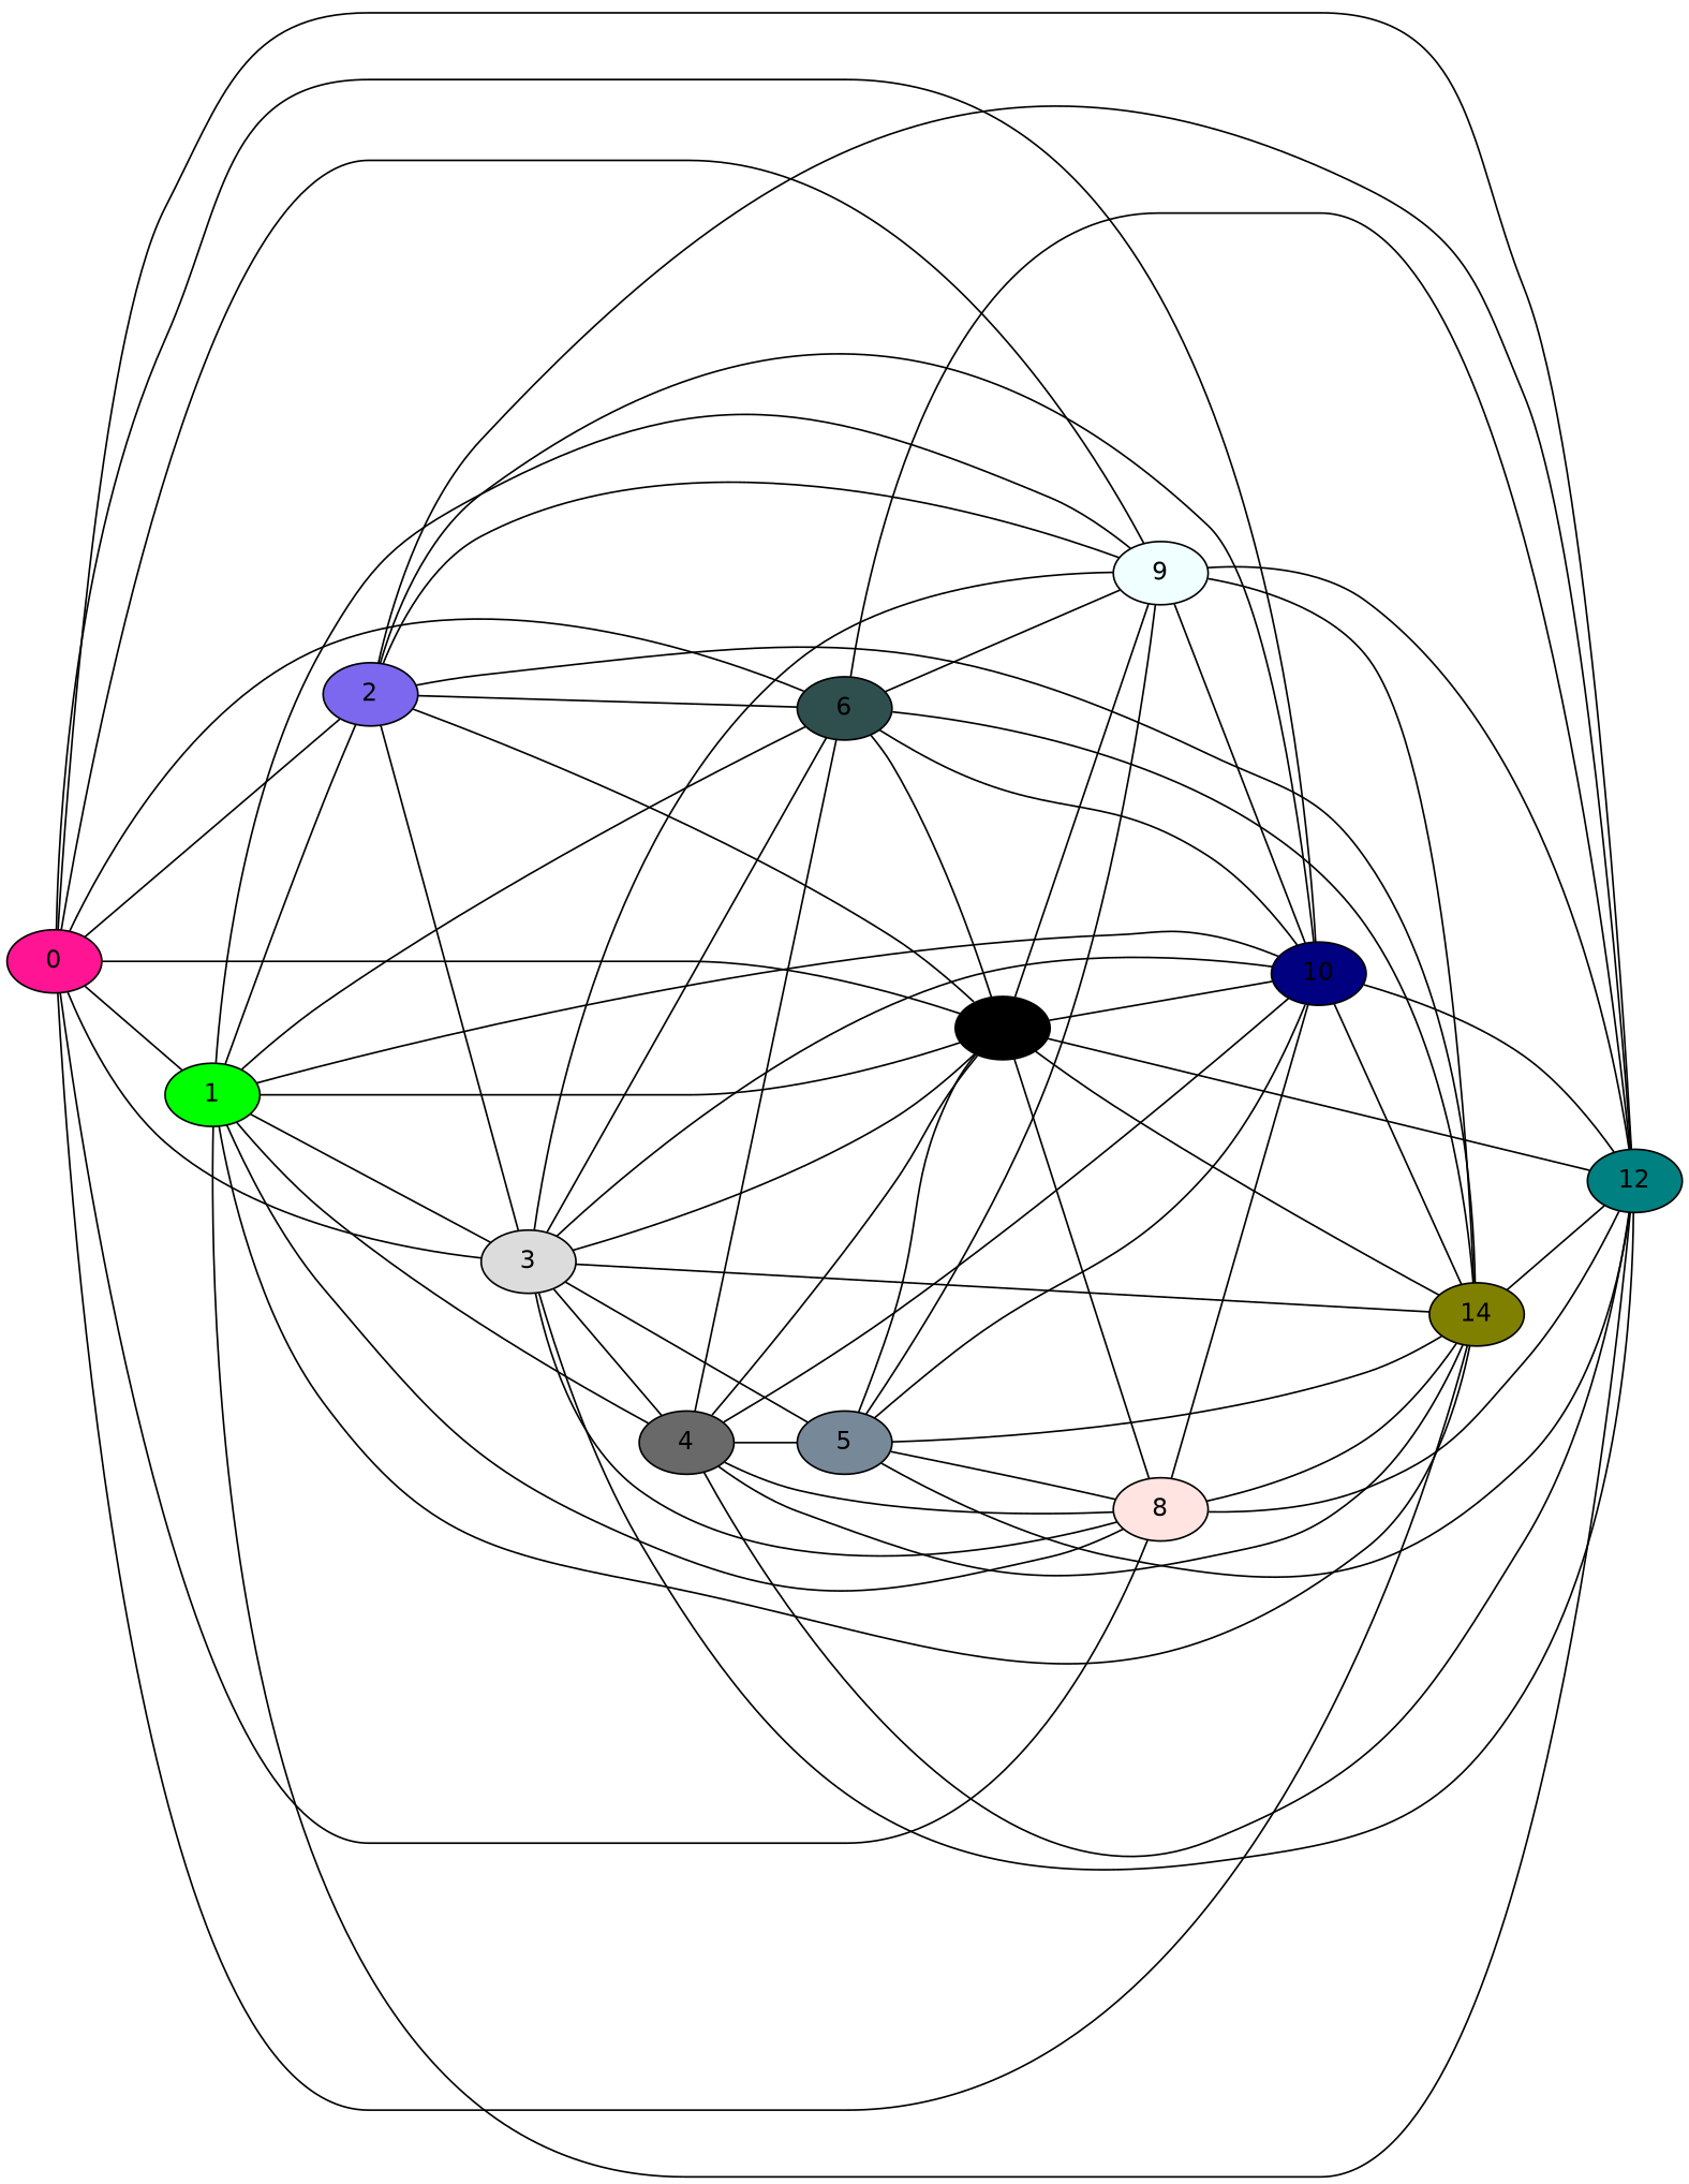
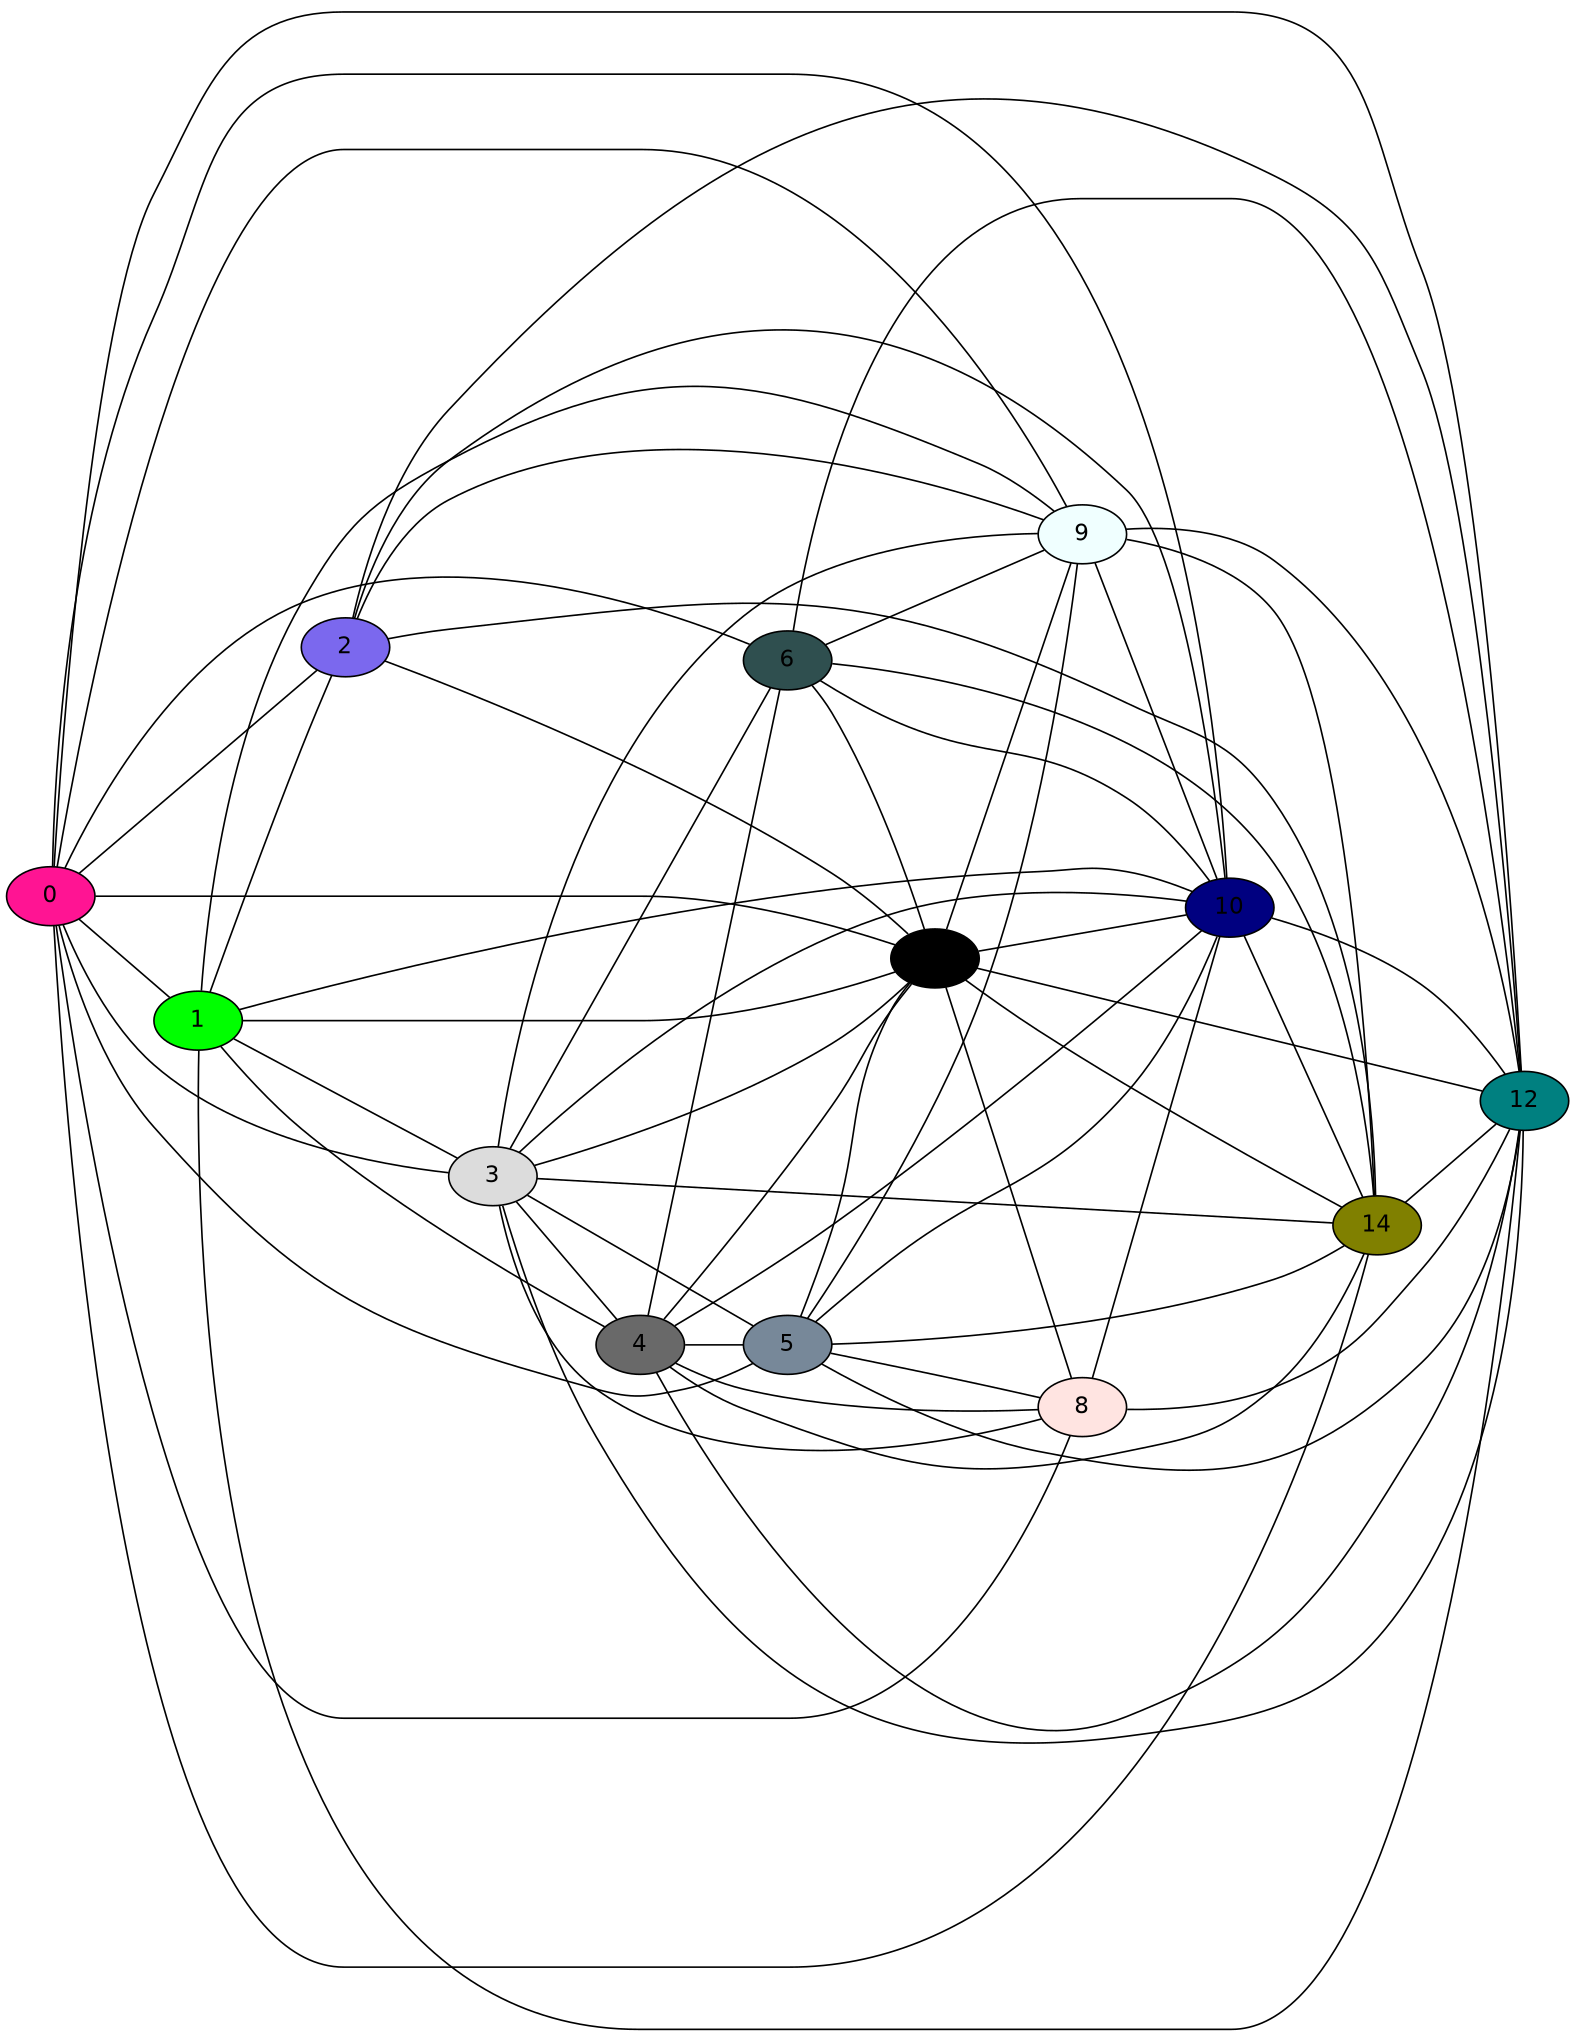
  graph {
    fontname="DejaVu Sans"
    rankdir=LR
    node [fontname="DejaVu Sans" style=filled]
    edge [fontname="DejaVu Sans"]
    12 [fillcolor=Teal]
    n2 [fillcolor=Olive label=14]
    10 [fillcolor=Navy]
    9 [fillcolor=Azure]
    8 [fillcolor=MistyRose]
    7 [fillcolor=Black]
    6 [fillcolor=DarkSlateGray]
    5 [fillcolor=LightSlateGray]
    4 [fillcolor=DimGrey]
    3 [fillcolor=Gainsboro]
    2 [fillcolor=MediumSlateBlue]
    1 [fillcolor=Lime]
    0 [fillcolor=DeepPink]
    n2 -- 12
    10 -- 12
    10 -- n2
    9 -- 12
    9 -- n2
    9 -- 10
    8 -- 12
-   8 -- n2
    8 -- 10
    7 -- 12
    7 -- n2
    7 -- 10
    7 -- 9
    7 -- 8
    6 -- 12
    6 -- n2
    6 -- 10
    6 -- 9
    6 -- 7
    5 -- 12
    5 -- n2
    5 -- 10
    5 -- 9
    5 -- 8
    5 -- 7
    4 -- 12
    4 -- n2
    4 -- 10
    4 -- 8
    4 -- 7
    4 -- 6
    4 -- 5
    3 -- 12
    3 -- n2
    3 -- 10
    3 -- 9
    3 -- 8
    3 -- 7
    3 -- 6
    3 -- 5
    3 -- 4
    2 -- 12
    2 -- n2
    2 -- 10
    2 -- 9
    2 -- 7
-   2 -- 6
-   2 -- 3
    1 -- 12
-   1 -- n2
    1 -- 10
    1 -- 9
-   1 -- 8
    1 -- 7
-   1 -- 6
    1 -- 4
    1 -- 3
    1 -- 2
    0 -- 12
    0 -- n2
    0 -- 10
    0 -- 9
    0 -- 8
    0 -- 7
    0 -- 6
+   0 -- 5
    0 -- 3
    0 -- 2
    0 -- 1
  }
